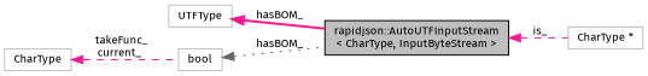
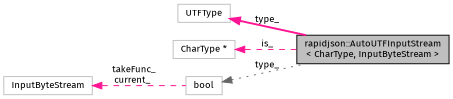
  digraph {
    fontname="Fira Sans"
    rankdir=LR
    node [color=grey75 fillcolor=white fontname="Fira Sans" fontsize=10 shape=record style=filled]
    edge [color=deeppink dir=back fontname="Fira Sans" fontsize=10 labelfontname=Helvetica labelfontsize=10 style=dashed]
    n1 [color=black fillcolor=grey75 fontcolor=black height=0.2 label="rapidjson::AutoUTFInputStream\l\< CharType, InputByteStream \>" width=0.4]
    n2 [height=0.2 label=UTFType width=0.4]
    n3 [height=0.2 label="CharType *" width=0.4]
    n4 [height=0.2 label=bool width=0.4]
-   n5 [height=0.2 label=CharType width=0.4]
-   n2 -> n1 [label=" hasBOM_" style=bold]
-   n1 -> n3 [label=" is_"]
-   n4 -> n1 [color=gray40 label=" hasBOM_" style=dotted]
+   n5 [height=0.2 label=InputByteStream width=0.4]
+   n2 -> n1 [label=" type_" style=bold]
+   n3 -> n1 [label=" is_"]
+   n4 -> n1 [color=gray40 label=" type_" style=dotted]
    n5 -> n4 [label=" takeFunc_\ncurrent_"]
  }
